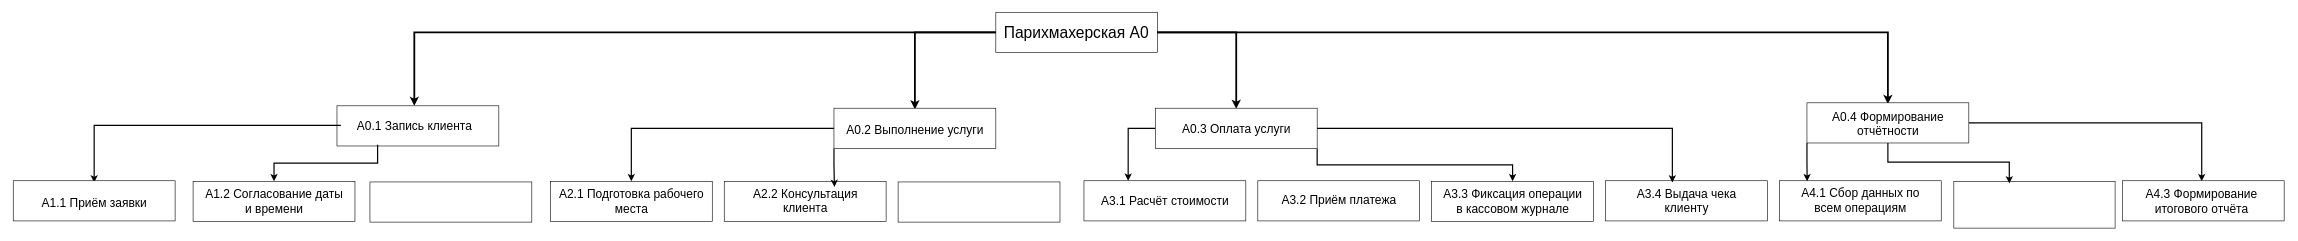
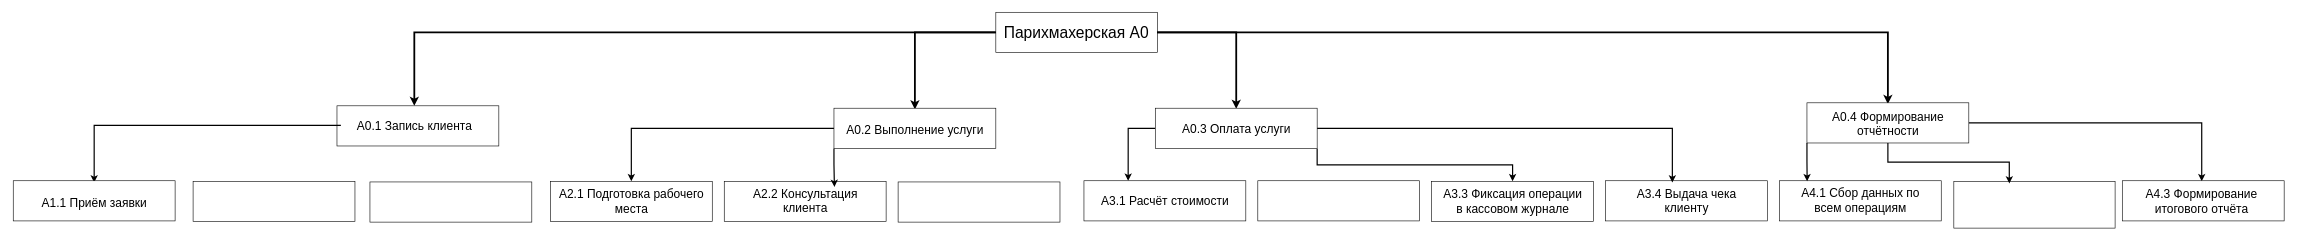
  <mxCell id="0" />
  <mxCell id="1" parent="0" />
  <mxCell id="2" value="" style="rounded=0;whiteSpace=wrap;html=1;" parent="1" vertex="1"><mxGeometry x="1659" y="20" width="270" height="67" as="geometry" /></mxCell>
  <mxCell id="3" style="edgeStyle=orthogonalEdgeStyle;rounded=0;orthogonalLoop=1;jettySize=auto;html=1;exitX=0;exitY=0.5;exitDx=0;exitDy=0;strokeWidth=3;" edge="1" parent="1" source="7" target="14"><mxGeometry relative="1" as="geometry" /></mxCell>
  <mxCell id="4" style="edgeStyle=orthogonalEdgeStyle;rounded=0;orthogonalLoop=1;jettySize=auto;html=1;exitX=0;exitY=0.5;exitDx=0;exitDy=0;fontSize=11;strokeWidth=3;" edge="1" parent="1" source="7" target="11"><mxGeometry relative="1" as="geometry" /></mxCell>
  <mxCell id="5" style="edgeStyle=orthogonalEdgeStyle;rounded=0;orthogonalLoop=1;jettySize=auto;html=1;exitX=1;exitY=0.5;exitDx=0;exitDy=0;strokeWidth=3;" edge="1" parent="1" source="7" target="18"><mxGeometry relative="1" as="geometry" /></mxCell>
  <mxCell id="6" style="edgeStyle=orthogonalEdgeStyle;rounded=0;orthogonalLoop=1;jettySize=auto;html=1;exitX=1;exitY=0.5;exitDx=0;exitDy=0;strokeWidth=3;" edge="1" parent="1" source="7" target="21"><mxGeometry relative="1" as="geometry" /></mxCell>
  <mxCell id="7" value="Парихмахерская A0" style="text;strokeColor=none;fillColor=none;html=1;align=center;verticalAlign=middle;whiteSpace=wrap;rounded=0;fontSize=26;strokeWidth=1;" parent="1" vertex="1"><mxGeometry x="1659" y="21" width="269" height="65" as="geometry" /></mxCell>
  <mxCell id="8" value="" style="rounded=0;whiteSpace=wrap;html=1;" parent="1" vertex="1"><mxGeometry x="560" y="176" width="270" height="67" as="geometry" /></mxCell>
  <mxCell id="9" style="edgeStyle=orthogonalEdgeStyle;rounded=0;orthogonalLoop=1;jettySize=auto;html=1;exitX=0;exitY=0.5;exitDx=0;exitDy=0;strokeWidth=2;" edge="1" parent="1" source="11" target="25"><mxGeometry relative="1" as="geometry" /></mxCell>
- <mxCell id="10" style="edgeStyle=orthogonalEdgeStyle;rounded=0;orthogonalLoop=1;jettySize=auto;html=1;exitX=0.25;exitY=1;exitDx=0;exitDy=0;strokeWidth=2;" edge="1" parent="1" source="11" target="26"><mxGeometry relative="1" as="geometry" /></mxCell>
  <mxCell id="11" value="&lt;div&gt;A0.1 Запись клиента&lt;/div&gt;" style="text;html=1;align=center;verticalAlign=middle;whiteSpace=wrap;rounded=0;fontSize=20;" parent="1" vertex="1"><mxGeometry x="566.5" y="176" width="245" height="65" as="geometry" /></mxCell>
  <mxCell id="12" style="edgeStyle=orthogonalEdgeStyle;rounded=0;orthogonalLoop=1;jettySize=auto;html=1;exitX=0;exitY=0.5;exitDx=0;exitDy=0;strokeWidth=2;" edge="1" parent="1" source="13" target="30"><mxGeometry relative="1" as="geometry" /></mxCell>
  <mxCell id="13" value="" style="rounded=0;whiteSpace=wrap;html=1;" parent="1" vertex="1"><mxGeometry x="1389" y="180" width="270" height="67" as="geometry" /></mxCell>
  <mxCell id="14" value="&lt;div&gt;A0.2 Выполнение услуги&lt;/div&gt;" style="text;html=1;align=center;verticalAlign=middle;whiteSpace=wrap;rounded=0;fontSize=20;" parent="1" vertex="1"><mxGeometry x="1401.5" y="182" width="245" height="65" as="geometry" /></mxCell>
  <mxCell id="15" style="edgeStyle=orthogonalEdgeStyle;rounded=0;orthogonalLoop=1;jettySize=auto;html=1;exitX=0;exitY=0.5;exitDx=0;exitDy=0;entryX=0.25;entryY=0;entryDx=0;entryDy=0;strokeWidth=2;" edge="1" parent="1" source="17" target="35"><mxGeometry relative="1" as="geometry" /></mxCell>
  <mxCell id="16" style="edgeStyle=orthogonalEdgeStyle;rounded=0;orthogonalLoop=1;jettySize=auto;html=1;exitX=1;exitY=1;exitDx=0;exitDy=0;strokeWidth=2;" edge="1" parent="1" source="17" target="37"><mxGeometry relative="1" as="geometry" /></mxCell>
  <mxCell id="17" value="" style="rounded=0;whiteSpace=wrap;html=1;" parent="1" vertex="1"><mxGeometry x="1925" y="180" width="270" height="67" as="geometry" /></mxCell>
  <mxCell id="18" value="&lt;div&gt;A0.3 Оплата услуги&lt;/div&gt;" style="text;html=1;align=center;verticalAlign=middle;whiteSpace=wrap;rounded=0;fontSize=20;" parent="1" vertex="1"><mxGeometry x="1937.5" y="181" width="245" height="65" as="geometry" /></mxCell>
  <mxCell id="19" style="edgeStyle=orthogonalEdgeStyle;rounded=0;orthogonalLoop=1;jettySize=auto;html=1;exitX=1;exitY=0.5;exitDx=0;exitDy=0;entryX=0.5;entryY=0;entryDx=0;entryDy=0;strokeWidth=2;" edge="1" parent="1" source="20" target="44"><mxGeometry relative="1" as="geometry" /></mxCell>
  <mxCell id="20" value="" style="rounded=0;whiteSpace=wrap;html=1;" parent="1" vertex="1"><mxGeometry x="3012" y="171" width="270" height="67" as="geometry" /></mxCell>
  <mxCell id="21" value="&lt;div&gt;A0.4 Формирование отчётности&lt;/div&gt;" style="text;html=1;align=center;verticalAlign=middle;whiteSpace=wrap;rounded=0;fontSize=20;" parent="1" vertex="1"><mxGeometry x="3024.5" y="173" width="245" height="65" as="geometry" /></mxCell>
  <mxCell id="22" value="" style="rounded=0;whiteSpace=wrap;html=1;" parent="1" vertex="1"><mxGeometry x="20" y="301" width="270" height="67" as="geometry" /></mxCell>
  <mxCell id="23" value="" style="rounded=0;whiteSpace=wrap;html=1;" parent="1" vertex="1"><mxGeometry x="320" y="302" width="270" height="67" as="geometry" /></mxCell>
  <mxCell id="24" value="" style="rounded=0;whiteSpace=wrap;html=1;" parent="1" vertex="1"><mxGeometry x="615" y="303" width="270" height="67" as="geometry" /></mxCell>
  <mxCell id="25" value="&lt;div&gt;A1.1 Приём заявки&lt;/div&gt;" style="text;html=1;align=center;verticalAlign=middle;whiteSpace=wrap;rounded=0;fontSize=20;" parent="1" vertex="1"><mxGeometry x="32.5" y="304" width="245" height="65" as="geometry" /></mxCell>
- <mxCell id="26" value="&lt;div&gt;A1.2 Согласование даты и времени&lt;/div&gt;" style="text;html=1;align=center;verticalAlign=middle;whiteSpace=wrap;rounded=0;fontSize=20;" parent="1" vertex="1"><mxGeometry x="332.5" y="302" width="245" height="65" as="geometry" /></mxCell>
  <mxCell id="27" value="" style="rounded=0;whiteSpace=wrap;html=1;" parent="1" vertex="1"><mxGeometry x="916" y="302" width="270" height="67" as="geometry" /></mxCell>
  <mxCell id="28" value="" style="rounded=0;whiteSpace=wrap;html=1;" parent="1" vertex="1"><mxGeometry x="1206" y="302" width="270" height="67" as="geometry" /></mxCell>
  <mxCell id="29" value="" style="rounded=0;whiteSpace=wrap;html=1;" parent="1" vertex="1"><mxGeometry x="1496" y="303" width="270" height="67" as="geometry" /></mxCell>
  <mxCell id="30" value="A2.1 Подготовка рабочего места" style="text;html=1;align=center;verticalAlign=middle;whiteSpace=wrap;rounded=0;fontSize=20;" parent="1" vertex="1"><mxGeometry x="928.5" y="302" width="245" height="65" as="geometry" /></mxCell>
  <mxCell id="31" value="A2.2 Консультация клиента" style="text;html=1;align=center;verticalAlign=middle;whiteSpace=wrap;rounded=0;fontSize=20;" parent="1" vertex="1"><mxGeometry x="1218.5" y="301" width="245" height="65" as="geometry" /></mxCell>
  <mxCell id="32" value="" style="rounded=0;whiteSpace=wrap;html=1;" parent="1" vertex="1"><mxGeometry x="1806" y="301" width="270" height="67" as="geometry" /></mxCell>
  <mxCell id="33" value="" style="rounded=0;whiteSpace=wrap;html=1;" parent="1" vertex="1"><mxGeometry x="2096" y="301" width="270" height="67" as="geometry" /></mxCell>
  <mxCell id="34" value="" style="rounded=0;whiteSpace=wrap;html=1;" parent="1" vertex="1"><mxGeometry x="2386" y="302" width="270" height="67" as="geometry" /></mxCell>
  <mxCell id="35" value="A3.1 Расчёт стоимости" style="text;html=1;align=center;verticalAlign=middle;whiteSpace=wrap;rounded=0;fontSize=20;" parent="1" vertex="1"><mxGeometry x="1818.5" y="301" width="245" height="65" as="geometry" /></mxCell>
- <mxCell id="36" value="A3.2 Приём платежа" style="text;html=1;align=center;verticalAlign=middle;whiteSpace=wrap;rounded=0;fontSize=20;" parent="1" vertex="1"><mxGeometry x="2108.5" y="300" width="245" height="65" as="geometry" /></mxCell>
  <mxCell id="37" value="A3.3 Фиксация операции в кассовом журнале" style="text;html=1;align=center;verticalAlign=middle;whiteSpace=wrap;rounded=0;fontSize=20;" parent="1" vertex="1"><mxGeometry x="2398.5" y="302" width="245" height="65" as="geometry" /></mxCell>
  <mxCell id="38" value="" style="rounded=0;whiteSpace=wrap;html=1;" parent="1" vertex="1"><mxGeometry x="2676" y="301" width="270" height="67" as="geometry" /></mxCell>
  <mxCell id="39" value="" style="rounded=0;whiteSpace=wrap;html=1;" parent="1" vertex="1"><mxGeometry x="2966" y="301" width="270" height="67" as="geometry" /></mxCell>
  <mxCell id="40" value="" style="rounded=0;whiteSpace=wrap;html=1;" parent="1" vertex="1"><mxGeometry x="3257" y="302" width="269" height="78" as="geometry" /></mxCell>
  <mxCell id="41" value="A3.4 Выдача чека клиенту" style="text;html=1;align=center;verticalAlign=middle;whiteSpace=wrap;rounded=0;fontSize=20;" parent="1" vertex="1"><mxGeometry x="2688.5" y="301" width="245" height="65" as="geometry" /></mxCell>
  <mxCell id="42" value="A4.1 Сбор данных по всем операциям" style="text;html=1;align=center;verticalAlign=middle;whiteSpace=wrap;rounded=0;fontSize=20;" parent="1" vertex="1"><mxGeometry x="2978.5" y="300" width="245" height="65" as="geometry" /></mxCell>
  <mxCell id="43" value="" style="rounded=0;whiteSpace=wrap;html=1;" parent="1" vertex="1"><mxGeometry x="3538" y="301" width="270" height="67" as="geometry" /></mxCell>
  <mxCell id="44" value="A4.3 Формирование итогового отчёта" style="text;html=1;align=center;verticalAlign=middle;whiteSpace=wrap;rounded=0;fontSize=20;" parent="1" vertex="1"><mxGeometry x="3548" y="302" width="245" height="65" as="geometry" /></mxCell>
  <mxCell id="45" style="edgeStyle=orthogonalEdgeStyle;rounded=0;orthogonalLoop=1;jettySize=auto;html=1;exitX=0;exitY=1;exitDx=0;exitDy=0;entryX=0.699;entryY=0.158;entryDx=0;entryDy=0;entryPerimeter=0;strokeWidth=2;" edge="1" parent="1" source="13" target="31"><mxGeometry relative="1" as="geometry" /></mxCell>
  <mxCell id="46" style="edgeStyle=orthogonalEdgeStyle;rounded=0;orthogonalLoop=1;jettySize=auto;html=1;exitX=1;exitY=0.5;exitDx=0;exitDy=0;entryX=0.404;entryY=0.046;entryDx=0;entryDy=0;entryPerimeter=0;strokeWidth=2;" edge="1" parent="1" source="17" target="41"><mxGeometry relative="1" as="geometry" /></mxCell>
  <mxCell id="47" style="edgeStyle=orthogonalEdgeStyle;rounded=0;orthogonalLoop=1;jettySize=auto;html=1;exitX=0;exitY=1;exitDx=0;exitDy=0;entryX=0.138;entryY=0.027;entryDx=0;entryDy=0;entryPerimeter=0;strokeWidth=2;" edge="1" parent="1" source="20" target="42"><mxGeometry relative="1" as="geometry" /></mxCell>
  <mxCell id="48" style="edgeStyle=orthogonalEdgeStyle;rounded=0;orthogonalLoop=1;jettySize=auto;html=1;exitX=0.5;exitY=1;exitDx=0;exitDy=0;entryX=0.344;entryY=0.044;entryDx=0;entryDy=0;entryPerimeter=0;strokeWidth=2;" edge="1" parent="1" source="21" target="40"><mxGeometry relative="1" as="geometry" /></mxCell>
